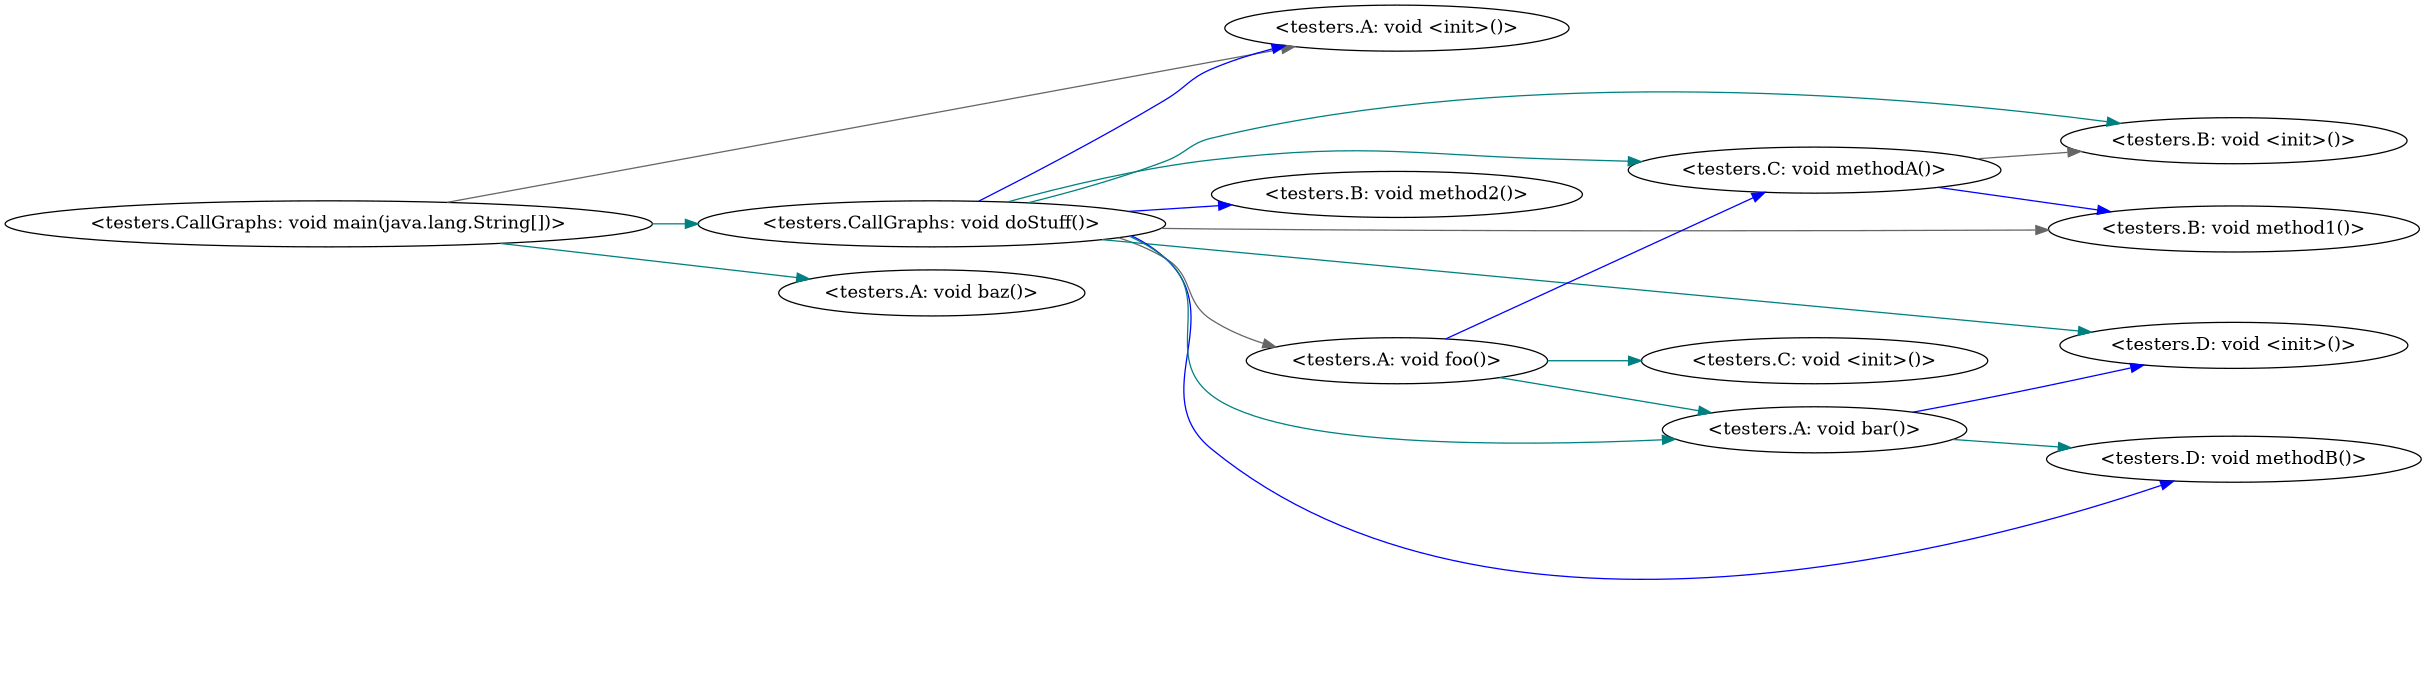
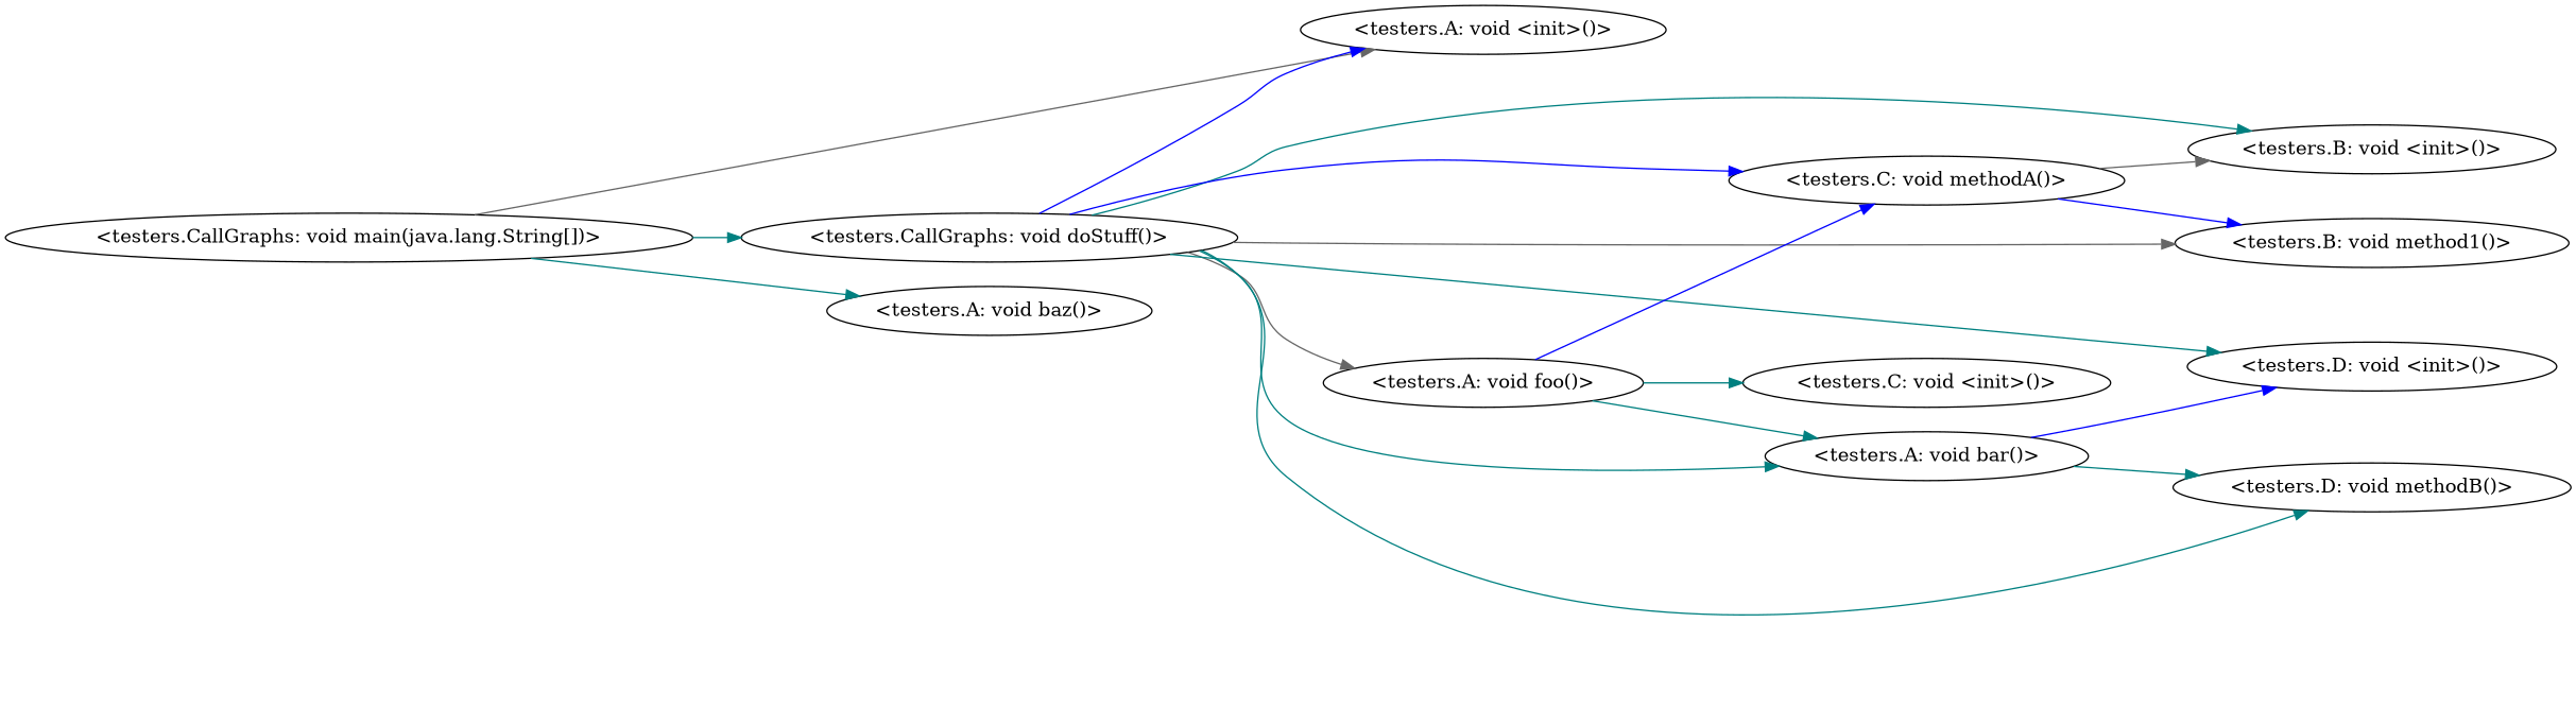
  digraph {
    rankdir=LR
    edge [color=teal]
    "<testers.CallGraphs: void main(java.lang.String[])>"
    "<testers.CallGraphs: void doStuff()>"
    "<testers.A: void <init>()>"
    "<testers.A: void baz()>"
    "<testers.A: void foo()>"
    "<testers.B: void <init>()>"
    "<testers.B: void method1()>"
-   "<testers.B: void method2()>"
    "<testers.C: void methodA()>"
    "<testers.D: void <init>()>"
    "<testers.D: void methodB()>"
    "<testers.A: void bar()>"
    "<testers.C: void <init>()>"
    "<testers.CallGraphs: void main(java.lang.String[])>" -> "<testers.CallGraphs: void doStuff()>"
    "<testers.CallGraphs: void main(java.lang.String[])>" -> "<testers.A: void <init>()>" [color=gray40]
    "<testers.CallGraphs: void main(java.lang.String[])>" -> "<testers.A: void baz()>"
    "<testers.CallGraphs: void doStuff()>" -> "<testers.A: void <init>()>" [color=blue]
    "<testers.CallGraphs: void doStuff()>" -> "<testers.A: void foo()>" [color=gray40]
    "<testers.CallGraphs: void doStuff()>" -> "<testers.B: void <init>()>"
    "<testers.CallGraphs: void doStuff()>" -> "<testers.B: void method1()>" [color=gray40]
-   "<testers.CallGraphs: void doStuff()>" -> "<testers.B: void method2()>" [color=blue]
-   "<testers.CallGraphs: void doStuff()>" -> "<testers.C: void methodA()>"
+   "<testers.CallGraphs: void doStuff()>" -> "<testers.C: void methodA()>" [color=blue]
    "<testers.CallGraphs: void doStuff()>" -> "<testers.D: void <init>()>"
-   "<testers.CallGraphs: void doStuff()>" -> "<testers.D: void methodB()>" [color=blue]
+   "<testers.CallGraphs: void doStuff()>" -> "<testers.D: void methodB()>"
    "<testers.CallGraphs: void doStuff()>" -> "<testers.A: void bar()>"
    "<testers.A: void foo()>" -> "<testers.C: void methodA()>" [color=blue]
    "<testers.A: void foo()>" -> "<testers.A: void bar()>"
    "<testers.A: void foo()>" -> "<testers.C: void <init>()>"
    "<testers.C: void methodA()>" -> "<testers.B: void <init>()>" [color=gray40]
    "<testers.C: void methodA()>" -> "<testers.B: void method1()>" [color=blue]
    "<testers.A: void bar()>" -> "<testers.D: void <init>()>" [color=blue]
    "<testers.A: void bar()>" -> "<testers.D: void methodB()>"
  }
